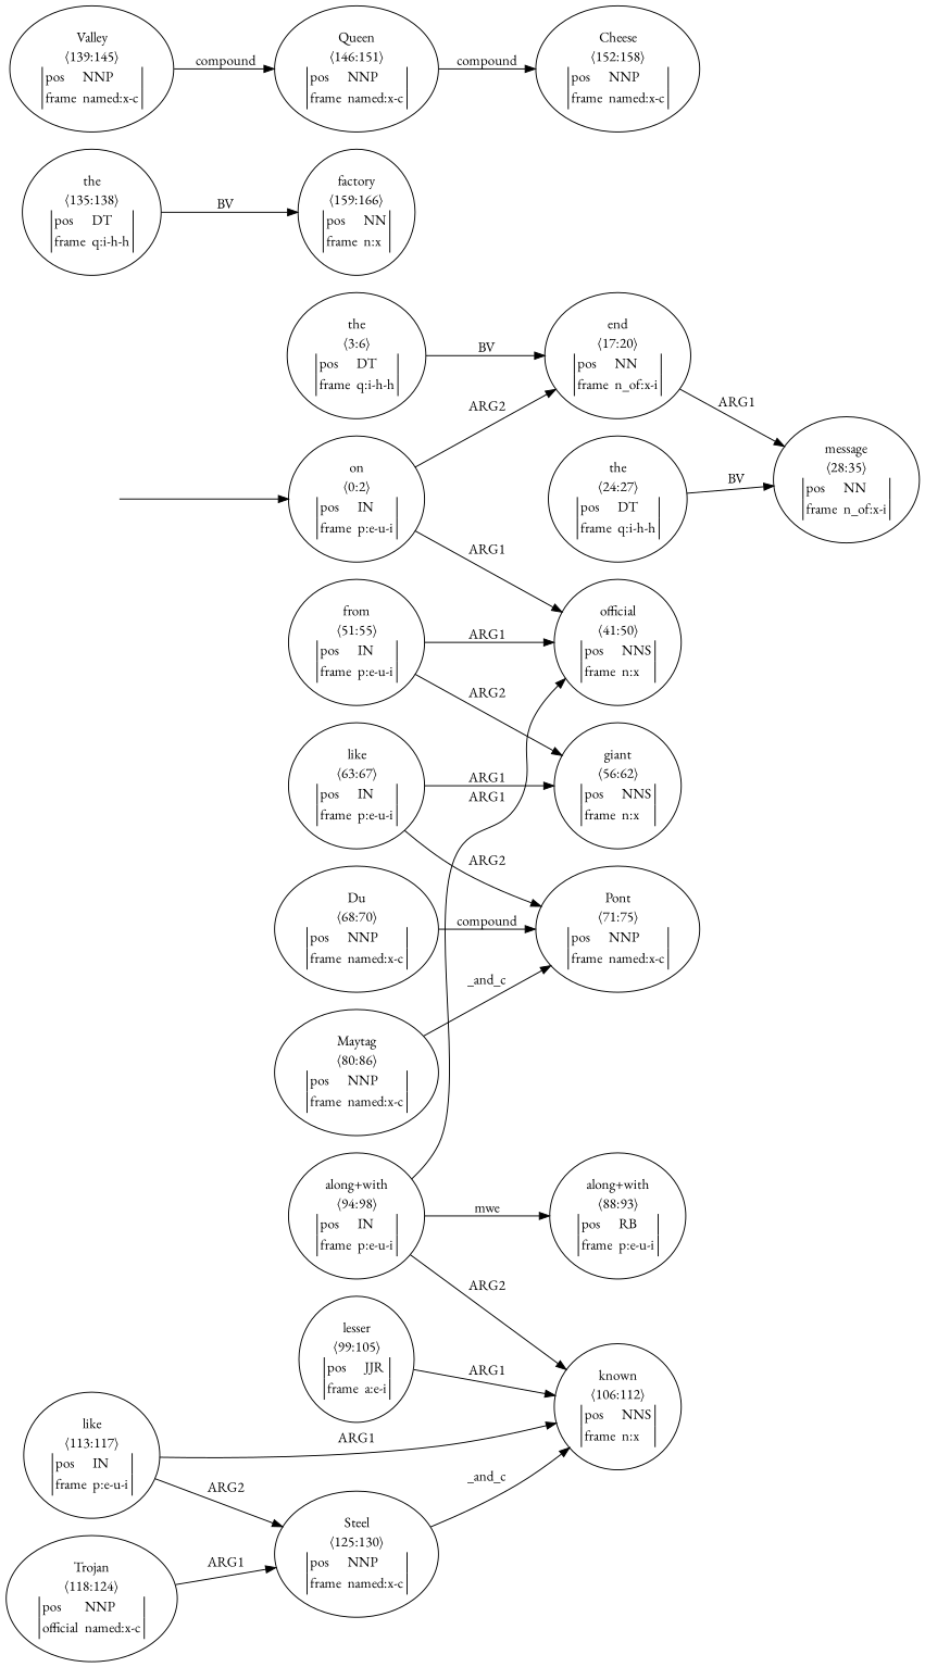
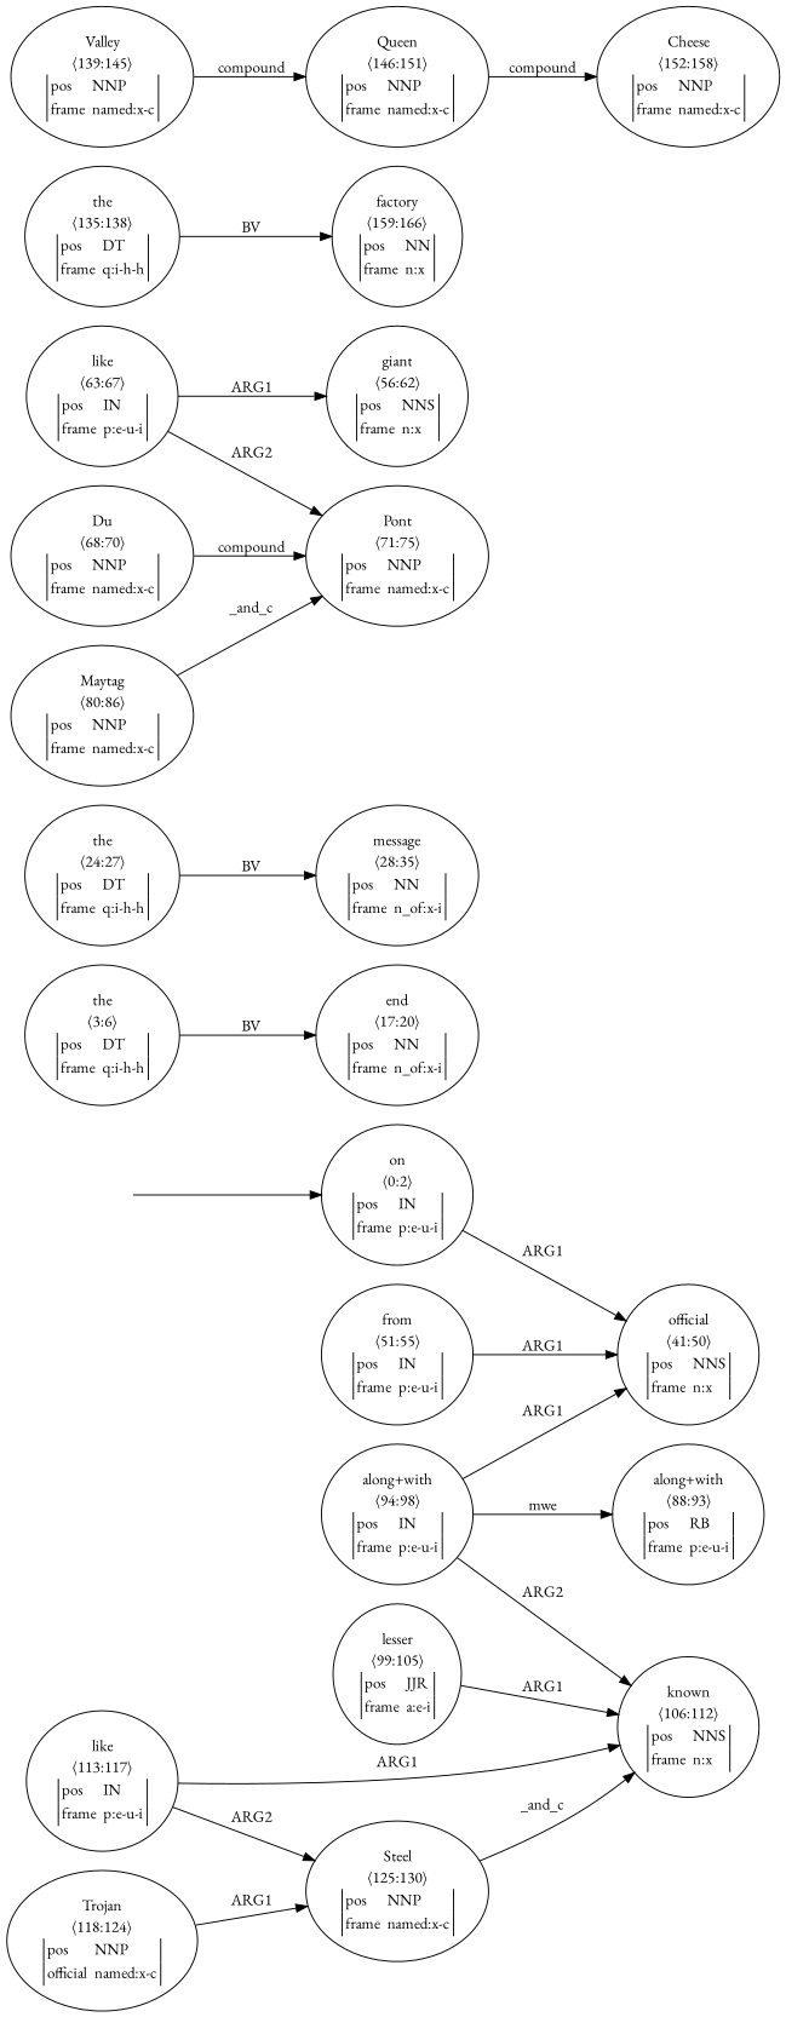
  digraph {
    fontname="EB Garamond"
    rankdir=LR
    node [fontname="EB Garamond"]
    edge [fontname="EB Garamond"]
    top [style=invis]
    n2 [label=<<table align="center" border="0" cellspacing="0"><tr><td colspan="2">on</td></tr><tr><td colspan="2">〈0:2〉</td></tr><tr><td sides="l" border="1" align="left">pos</td><td sides="r" border="1" align="left">IN</td></tr><tr><td sides="l" border="1" align="left">frame</td><td sides="r" border="1" align="left">p:e-u-i</td></tr></table>>]
    n3 [label=<<table align="center" border="0" cellspacing="0"><tr><td colspan="2">end</td></tr><tr><td colspan="2">〈17:20〉</td></tr><tr><td sides="l" border="1" align="left">pos</td><td sides="r" border="1" align="left">NN</td></tr><tr><td sides="l" border="1" align="left">frame</td><td sides="r" border="1" align="left">n_of:x-i</td></tr></table>>]
    n4 [label=<<table align="center" border="0" cellspacing="0"><tr><td colspan="2">official</td></tr><tr><td colspan="2">〈41:50〉</td></tr><tr><td sides="l" border="1" align="left">pos</td><td sides="r" border="1" align="left">NNS</td></tr><tr><td sides="l" border="1" align="left">frame</td><td sides="r" border="1" align="left">n:x</td></tr></table>>]
    n5 [label=<<table align="center" border="0" cellspacing="0"><tr><td colspan="2">message</td></tr><tr><td colspan="2">〈28:35〉</td></tr><tr><td sides="l" border="1" align="left">pos</td><td sides="r" border="1" align="left">NN</td></tr><tr><td sides="l" border="1" align="left">frame</td><td sides="r" border="1" align="left">n_of:x-i</td></tr></table>>]
    n6 [label=<<table align="center" border="0" cellspacing="0"><tr><td colspan="2">the</td></tr><tr><td colspan="2">〈3:6〉</td></tr><tr><td sides="l" border="1" align="left">pos</td><td sides="r" border="1" align="left">DT</td></tr><tr><td sides="l" border="1" align="left">frame</td><td sides="r" border="1" align="left">q:i-h-h</td></tr></table>>]
    n7 [label=<<table align="center" border="0" cellspacing="0"><tr><td colspan="2">the</td></tr><tr><td colspan="2">〈24:27〉</td></tr><tr><td sides="l" border="1" align="left">pos</td><td sides="r" border="1" align="left">DT</td></tr><tr><td sides="l" border="1" align="left">frame</td><td sides="r" border="1" align="left">q:i-h-h</td></tr></table>>]
    n8 [label=<<table align="center" border="0" cellspacing="0"><tr><td colspan="2">from</td></tr><tr><td colspan="2">〈51:55〉</td></tr><tr><td sides="l" border="1" align="left">pos</td><td sides="r" border="1" align="left">IN</td></tr><tr><td sides="l" border="1" align="left">frame</td><td sides="r" border="1" align="left">p:e-u-i</td></tr></table>>]
    n9 [label=<<table align="center" border="0" cellspacing="0"><tr><td colspan="2">giant</td></tr><tr><td colspan="2">〈56:62〉</td></tr><tr><td sides="l" border="1" align="left">pos</td><td sides="r" border="1" align="left">NNS</td></tr><tr><td sides="l" border="1" align="left">frame</td><td sides="r" border="1" align="left">n:x</td></tr></table>>]
    n10 [label=<<table align="center" border="0" cellspacing="0"><tr><td colspan="2">like</td></tr><tr><td colspan="2">〈63:67〉</td></tr><tr><td sides="l" border="1" align="left">pos</td><td sides="r" border="1" align="left">IN</td></tr><tr><td sides="l" border="1" align="left">frame</td><td sides="r" border="1" align="left">p:e-u-i</td></tr></table>>]
    n11 [label=<<table align="center" border="0" cellspacing="0"><tr><td colspan="2">Pont</td></tr><tr><td colspan="2">〈71:75〉</td></tr><tr><td sides="l" border="1" align="left">pos</td><td sides="r" border="1" align="left">NNP</td></tr><tr><td sides="l" border="1" align="left">frame</td><td sides="r" border="1" align="left">named:x-c</td></tr></table>>]
    n12 [label=<<table align="center" border="0" cellspacing="0"><tr><td colspan="2">Du</td></tr><tr><td colspan="2">〈68:70〉</td></tr><tr><td sides="l" border="1" align="left">pos</td><td sides="r" border="1" align="left">NNP</td></tr><tr><td sides="l" border="1" align="left">frame</td><td sides="r" border="1" align="left">named:x-c</td></tr></table>>]
    n13 [label=<<table align="center" border="0" cellspacing="0"><tr><td colspan="2">Maytag</td></tr><tr><td colspan="2">〈80:86〉</td></tr><tr><td sides="l" border="1" align="left">pos</td><td sides="r" border="1" align="left">NNP</td></tr><tr><td sides="l" border="1" align="left">frame</td><td sides="r" border="1" align="left">named:x-c</td></tr></table>>]
    n14 [label=<<table align="center" border="0" cellspacing="0"><tr><td colspan="2">along+with</td></tr><tr><td colspan="2">〈88:93〉</td></tr><tr><td sides="l" border="1" align="left">pos</td><td sides="r" border="1" align="left">RB</td></tr><tr><td sides="l" border="1" align="left">frame</td><td sides="r" border="1" align="left">p:e-u-i</td></tr></table>>]
    n15 [label=<<table align="center" border="0" cellspacing="0"><tr><td colspan="2">along+with</td></tr><tr><td colspan="2">〈94:98〉</td></tr><tr><td sides="l" border="1" align="left">pos</td><td sides="r" border="1" align="left">IN</td></tr><tr><td sides="l" border="1" align="left">frame</td><td sides="r" border="1" align="left">p:e-u-i</td></tr></table>>]
    n16 [label=<<table align="center" border="0" cellspacing="0"><tr><td colspan="2">known</td></tr><tr><td colspan="2">〈106:112〉</td></tr><tr><td sides="l" border="1" align="left">pos</td><td sides="r" border="1" align="left">NNS</td></tr><tr><td sides="l" border="1" align="left">frame</td><td sides="r" border="1" align="left">n:x</td></tr></table>>]
    n17 [label=<<table align="center" border="0" cellspacing="0"><tr><td colspan="2">lesser</td></tr><tr><td colspan="2">〈99:105〉</td></tr><tr><td sides="l" border="1" align="left">pos</td><td sides="r" border="1" align="left">JJR</td></tr><tr><td sides="l" border="1" align="left">frame</td><td sides="r" border="1" align="left">a:e-i</td></tr></table>>]
    n18 [label=<<table align="center" border="0" cellspacing="0"><tr><td colspan="2">like</td></tr><tr><td colspan="2">〈113:117〉</td></tr><tr><td sides="l" border="1" align="left">pos</td><td sides="r" border="1" align="left">IN</td></tr><tr><td sides="l" border="1" align="left">frame</td><td sides="r" border="1" align="left">p:e-u-i</td></tr></table>>]
    n19 [label=<<table align="center" border="0" cellspacing="0"><tr><td colspan="2">Steel</td></tr><tr><td colspan="2">〈125:130〉</td></tr><tr><td sides="l" border="1" align="left">pos</td><td sides="r" border="1" align="left">NNP</td></tr><tr><td sides="l" border="1" align="left">frame</td><td sides="r" border="1" align="left">named:x-c</td></tr></table>>]
    n20 [label=<<table align="center" border="0" cellspacing="0"><tr><td colspan="2">Trojan</td></tr><tr><td colspan="2">〈118:124〉</td></tr><tr><td sides="l" border="1" align="left">pos</td><td sides="r" border="1" align="left">NNP</td></tr><tr><td sides="l" border="1" align="left">official</td><td sides="r" border="1" align="left">named:x-c</td></tr></table>>]
    n21 [label=<<table align="center" border="0" cellspacing="0"><tr><td colspan="2">factory</td></tr><tr><td colspan="2">〈159:166〉</td></tr><tr><td sides="l" border="1" align="left">pos</td><td sides="r" border="1" align="left">NN</td></tr><tr><td sides="l" border="1" align="left">frame</td><td sides="r" border="1" align="left">n:x</td></tr></table>>]
    n22 [label=<<table align="center" border="0" cellspacing="0"><tr><td colspan="2">the</td></tr><tr><td colspan="2">〈135:138〉</td></tr><tr><td sides="l" border="1" align="left">pos</td><td sides="r" border="1" align="left">DT</td></tr><tr><td sides="l" border="1" align="left">frame</td><td sides="r" border="1" align="left">q:i-h-h</td></tr></table>>]
    n23 [label=<<table align="center" border="0" cellspacing="0"><tr><td colspan="2">Valley</td></tr><tr><td colspan="2">〈139:145〉</td></tr><tr><td sides="l" border="1" align="left">pos</td><td sides="r" border="1" align="left">NNP</td></tr><tr><td sides="l" border="1" align="left">frame</td><td sides="r" border="1" align="left">named:x-c</td></tr></table>>]
    n24 [label=<<table align="center" border="0" cellspacing="0"><tr><td colspan="2">Queen</td></tr><tr><td colspan="2">〈146:151〉</td></tr><tr><td sides="l" border="1" align="left">pos</td><td sides="r" border="1" align="left">NNP</td></tr><tr><td sides="l" border="1" align="left">frame</td><td sides="r" border="1" align="left">named:x-c</td></tr></table>>]
    n25 [label=<<table align="center" border="0" cellspacing="0"><tr><td colspan="2">Cheese</td></tr><tr><td colspan="2">〈152:158〉</td></tr><tr><td sides="l" border="1" align="left">pos</td><td sides="r" border="1" align="left">NNP</td></tr><tr><td sides="l" border="1" align="left">frame</td><td sides="r" border="1" align="left">named:x-c</td></tr></table>>]
    top -> n2
-   n2 -> n3 [label=ARG2]
    n2 -> n4 [label=ARG1]
-   n3 -> n5 [label=ARG1]
    n6 -> n3 [label=BV]
    n7 -> n5 [label=BV]
    n8 -> n4 [label=ARG1]
-   n8 -> n9 [label=ARG2]
    n10 -> n9 [label=ARG1]
    n10 -> n11 [label=ARG2]
    n12 -> n11 [label=compound]
    n13 -> n11 [label=_and_c]
    n15 -> n4 [label=ARG1]
    n15 -> n14 [label=mwe]
    n15 -> n16 [label=ARG2]
    n17 -> n16 [label=ARG1]
    n18 -> n16 [label=ARG1]
    n18 -> n19 [label=ARG2]
    n19 -> n16 [label=_and_c]
    n20 -> n19 [label=ARG1]
    n22 -> n21 [label=BV]
    n23 -> n24 [label=compound]
    n24 -> n25 [label=compound]
  }
